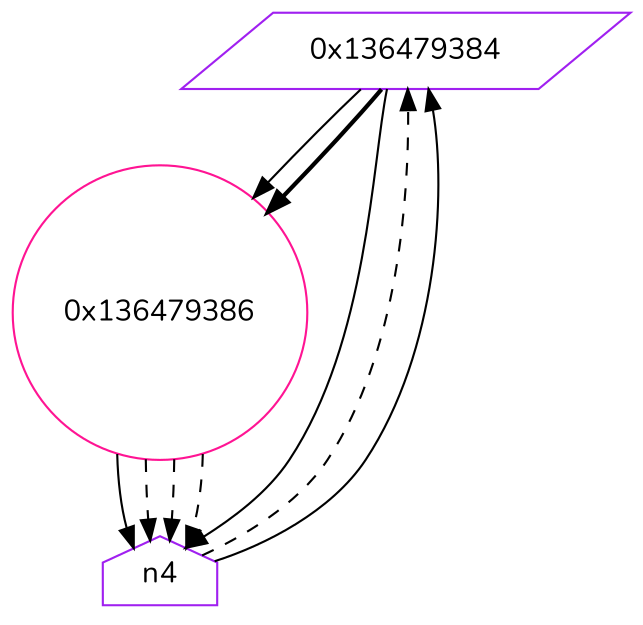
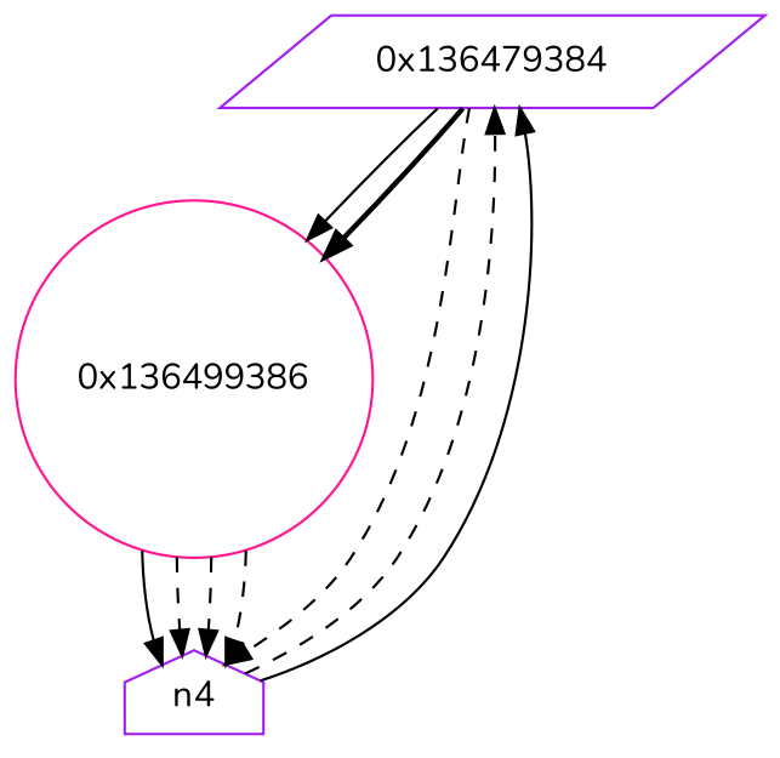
  digraph {
    fontname=Nunito
    node [color=purple fontname=Nunito]
    edge [fontname=Nunito style=solid]
    n1 [label="0x136479384" shape=parallelogram]
-   n2 [color=deeppink label="0x136479386" shape=circle]
+   n2 [color=deeppink label="0x136499386" shape=circle]
    n3 [label=n4 shape=house]
    n1 -> n2
    n1 -> n2 [style=bold]
-   n1 -> n3
+   n1 -> n3 [style=dashed]
    n2 -> n3
    n2 -> n3 [style=dashed]
    n2 -> n3 [style=dashed]
    n2 -> n3 [style=dashed]
    n3 -> n1 [style=dashed]
    n3 -> n1
  }
